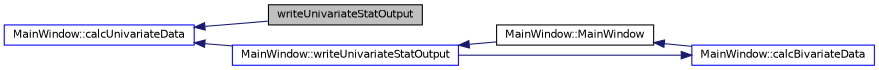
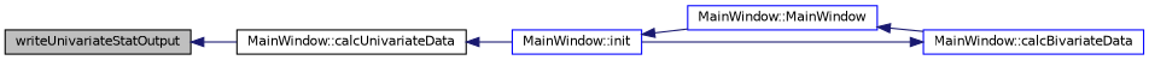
  digraph {
    rankdir=LR
    node [color=black fontname=Helvetica fontsize=10 shape=record]
    edge [color=midnightblue dir=back fontname=Helvetica fontsize=10 labelfontname=Helvetica labelfontsize=10 style=solid]
    n1 [fillcolor=grey75 fontcolor=black height=0.2 label=writeUnivariateStatOutput style=filled width=0.4]
-   n2 [color=blue height=0.2 label="MainWindow::calcUnivariateData" width=0.4]
-   n3 [color=blue height=0.2 label="MainWindow::writeUnivariateStatOutput" width=0.4]
+   n2 [height=0.2 label="MainWindow::calcUnivariateData" width=0.4]
+   n3 [color=blue height=0.2 label="MainWindow::init" width=0.4]
    n4 [color=blue height=0.2 label="MainWindow::calcBivariateData" width=0.4]
-   n5 [height=0.2 label="MainWindow::MainWindow" width=0.4]
-   n2 -> n1
+   n5 [color=blue height=0.2 label="MainWindow::MainWindow" width=0.4]
+   n1 -> n2
    n2 -> n3
    n3 -> n5
    n4 -> n3
    n5 -> n4
  }
